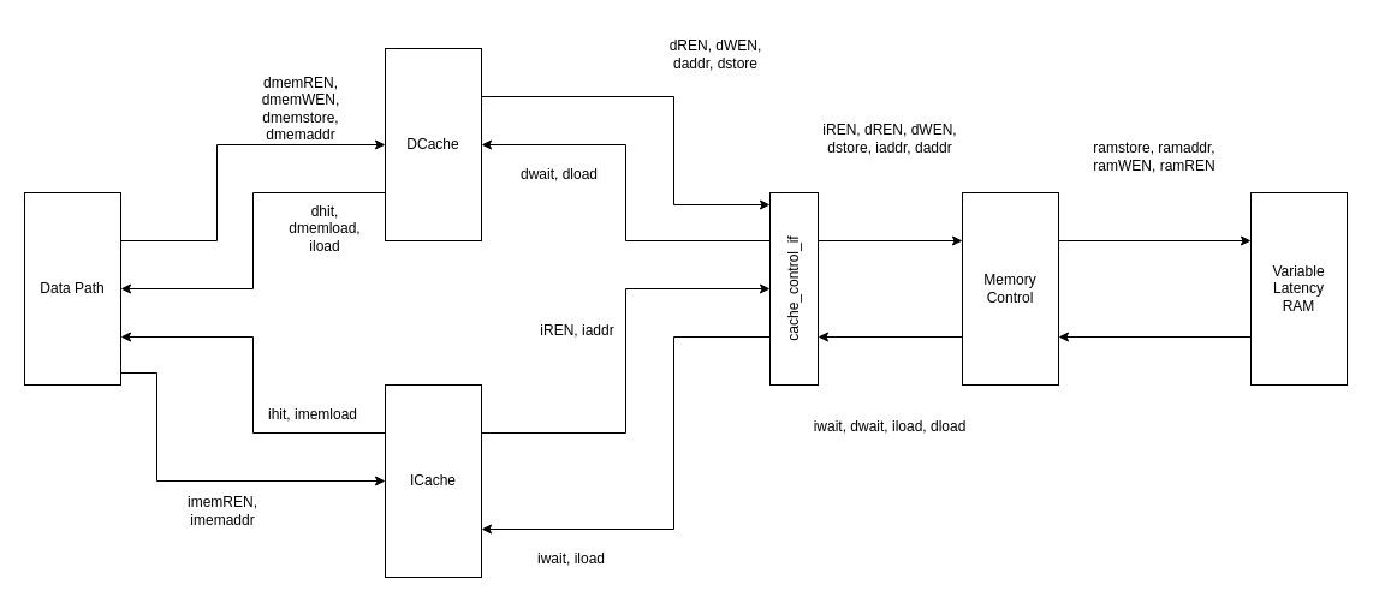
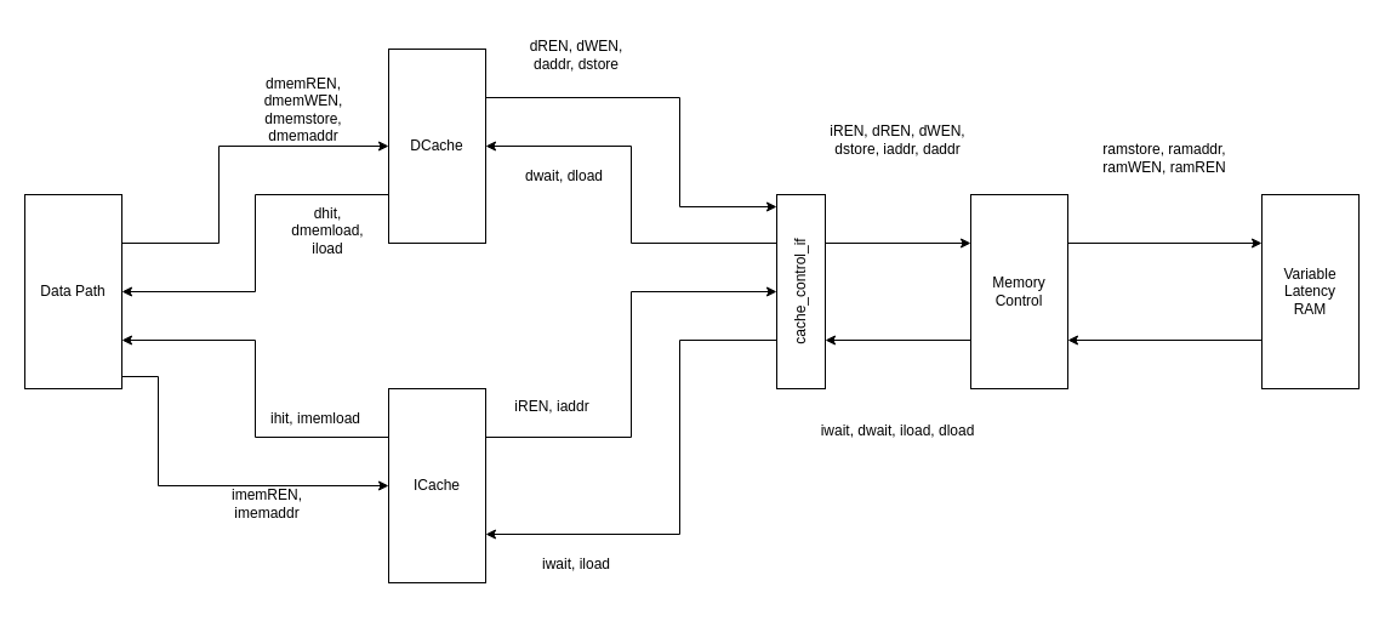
  <mxCell id="0" />
  <mxCell id="1" parent="0" />
  <mxCell id="2" value="" style="group" parent="1" vertex="1" connectable="0"><mxGeometry x="1040" y="160" width="80" height="160" as="geometry" /></mxCell>
  <mxCell id="3" value="" style="rounded=0;whiteSpace=wrap;html=1;" parent="2" vertex="1"><mxGeometry width="80" height="160" as="geometry" /></mxCell>
  <mxCell id="4" value="Variable Latency RAM" style="text;html=1;strokeColor=none;fillColor=none;align=center;verticalAlign=middle;whiteSpace=wrap;rounded=0;" parent="2" vertex="1"><mxGeometry x="10" y="65" width="60" height="30" as="geometry" /></mxCell>
  <mxCell id="5" value="" style="group" parent="1" vertex="1" connectable="0"><mxGeometry x="800" y="160" width="80" height="160" as="geometry" /></mxCell>
  <mxCell id="6" value="" style="rounded=0;whiteSpace=wrap;html=1;" parent="5" vertex="1"><mxGeometry width="80" height="160" as="geometry" /></mxCell>
  <mxCell id="7" value="Memory Control" style="text;html=1;strokeColor=none;fillColor=none;align=center;verticalAlign=middle;whiteSpace=wrap;rounded=0;" parent="5" vertex="1"><mxGeometry x="10" y="65" width="60" height="30" as="geometry" /></mxCell>
  <mxCell id="8" value="" style="group" parent="1" vertex="1" connectable="0"><mxGeometry x="20" y="160" width="80" height="160" as="geometry" /></mxCell>
  <mxCell id="9" value="" style="rounded=0;whiteSpace=wrap;html=1;" parent="8" vertex="1"><mxGeometry width="80" height="160" as="geometry" /></mxCell>
  <mxCell id="10" value="Data Path" style="text;html=1;strokeColor=none;fillColor=none;align=center;verticalAlign=middle;whiteSpace=wrap;rounded=0;" parent="8" vertex="1"><mxGeometry x="10" y="65" width="60" height="30" as="geometry" /></mxCell>
  <mxCell id="11" style="edgeStyle=orthogonalEdgeStyle;rounded=0;orthogonalLoop=1;jettySize=auto;html=1;exitX=0;exitY=0.25;exitDx=0;exitDy=0;entryX=1;entryY=0.5;entryDx=0;entryDy=0;" edge="1" parent="1" source="14" target="18"><mxGeometry relative="1" as="geometry" /></mxCell>
  <mxCell id="12" style="edgeStyle=orthogonalEdgeStyle;rounded=0;orthogonalLoop=1;jettySize=auto;html=1;exitX=0;exitY=0.75;exitDx=0;exitDy=0;entryX=1;entryY=0.75;entryDx=0;entryDy=0;" edge="1" parent="1" source="14" target="22"><mxGeometry relative="1" as="geometry"><Array as="points"><mxPoint x="560" y="280" /><mxPoint x="560" y="440" /></Array></mxGeometry></mxCell>
  <mxCell id="13" style="edgeStyle=orthogonalEdgeStyle;rounded=0;orthogonalLoop=1;jettySize=auto;html=1;exitX=1;exitY=0.25;exitDx=0;exitDy=0;entryX=0;entryY=0.25;entryDx=0;entryDy=0;" edge="1" parent="1" source="14" target="6"><mxGeometry relative="1" as="geometry" /></mxCell>
  <mxCell id="14" value="" style="rounded=0;whiteSpace=wrap;html=1;" parent="1" vertex="1"><mxGeometry x="640" y="160" width="40" height="160" as="geometry" /></mxCell>
  <mxCell id="15" value="cache_control_if" style="text;html=1;strokeColor=none;fillColor=none;align=center;verticalAlign=middle;whiteSpace=wrap;rounded=0;rotation=-90;" parent="1" vertex="1"><mxGeometry x="630" y="225" width="60" height="30" as="geometry" /></mxCell>
  <mxCell id="16" style="edgeStyle=orthogonalEdgeStyle;rounded=0;orthogonalLoop=1;jettySize=auto;html=1;exitX=0;exitY=0.5;exitDx=0;exitDy=0;entryX=1;entryY=0.5;entryDx=0;entryDy=0;" edge="1" parent="1" source="18" target="9"><mxGeometry relative="1" as="geometry"><Array as="points"><mxPoint y="160" x="320" /><mxPoint x="210" y="160" /><mxPoint x="210" y="240" /></Array></mxGeometry></mxCell>
  <mxCell id="17" style="edgeStyle=orthogonalEdgeStyle;rounded=0;orthogonalLoop=1;jettySize=auto;html=1;exitX=1;exitY=0.25;exitDx=0;exitDy=0;" edge="1" parent="1" source="18"><mxGeometry relative="1" as="geometry"><mxPoint x="640" y="170" as="targetPoint" /><Array as="points"><mxPoint x="560" y="80" /><mxPoint x="560" y="170" /><mxPoint x="640" y="170" /></Array></mxGeometry></mxCell>
  <mxCell id="18" value="" style="rounded=0;whiteSpace=wrap;html=1;" vertex="1" parent="1"><mxGeometry y="40" width="80" height="160" as="geometry" x="320" /></mxCell>
  <mxCell id="19" value="DCache" style="text;html=1;strokeColor=none;fillColor=none;align=center;verticalAlign=middle;whiteSpace=wrap;rounded=0;" vertex="1" parent="1"><mxGeometry x="330" y="105" width="60" height="30" as="geometry" /></mxCell>
  <mxCell id="20" style="edgeStyle=orthogonalEdgeStyle;rounded=0;orthogonalLoop=1;jettySize=auto;html=1;exitX=0;exitY=0.5;exitDx=0;exitDy=0;entryX=1;entryY=0.75;entryDx=0;entryDy=0;" edge="1" parent="1" source="22" target="9"><mxGeometry relative="1" as="geometry"><Array as="points"><mxPoint y="360" x="320" /><mxPoint x="210" y="360" /><mxPoint x="210" y="280" /></Array></mxGeometry></mxCell>
  <mxCell id="21" style="edgeStyle=orthogonalEdgeStyle;rounded=0;orthogonalLoop=1;jettySize=auto;html=1;exitX=1;exitY=0.25;exitDx=0;exitDy=0;entryX=0;entryY=0.5;entryDx=0;entryDy=0;" edge="1" parent="1" source="22" target="14"><mxGeometry relative="1" as="geometry" /></mxCell>
  <mxCell id="22" value="" style="rounded=0;whiteSpace=wrap;html=1;" vertex="1" parent="1"><mxGeometry y="320" width="80" height="160" as="geometry" x="320" /></mxCell>
  <mxCell id="23" value="ICache" style="text;html=1;strokeColor=none;fillColor=none;align=center;verticalAlign=middle;whiteSpace=wrap;rounded=0;" vertex="1" parent="1"><mxGeometry x="330" y="385" width="60" height="30" as="geometry" /></mxCell>
  <mxCell id="24" value="ihit, imemload" style="text;html=1;strokeColor=none;fillColor=none;align=center;verticalAlign=middle;whiteSpace=wrap;rounded=0;" vertex="1" parent="1"><mxGeometry x="220" y="320" width="80" height="50" as="geometry" /></mxCell>
  <mxCell id="25" value="dhit, dmemload, iload" style="text;html=1;strokeColor=none;fillColor=none;align=center;verticalAlign=middle;whiteSpace=wrap;rounded=0;" vertex="1" parent="1"><mxGeometry x="230" y="160" width="80" height="60" as="geometry" /></mxCell>
  <mxCell id="26" style="edgeStyle=orthogonalEdgeStyle;rounded=0;orthogonalLoop=1;jettySize=auto;html=1;exitX=1;exitY=0.25;exitDx=0;exitDy=0;entryX=0;entryY=0.5;entryDx=0;entryDy=0;" edge="1" parent="1" source="9" target="18"><mxGeometry relative="1" as="geometry"><Array as="points"><mxPoint x="180" y="200" /><mxPoint x="180" y="120" /></Array></mxGeometry></mxCell>
  <mxCell id="27" value="dmemREN, dmemWEN, dmemstore, dmemaddr" style="text;html=1;strokeColor=none;fillColor=none;align=center;verticalAlign=middle;whiteSpace=wrap;rounded=0;" vertex="1" parent="1"><mxGeometry x="210" y="60" width="80" height="60" as="geometry" /></mxCell>
  <mxCell id="28" style="edgeStyle=orthogonalEdgeStyle;rounded=0;orthogonalLoop=1;jettySize=auto;html=1;exitX=1;exitY=1;exitDx=0;exitDy=0;entryX=0;entryY=0.5;entryDx=0;entryDy=0;" edge="1" parent="1" source="9" target="22"><mxGeometry relative="1" as="geometry"><Array as="points"><mxPoint x="100" y="310" /><mxPoint x="130" y="310" /><mxPoint x="130" y="400" /></Array></mxGeometry></mxCell>
- <mxCell id="29" value="imemREN, imemaddr" style="text;html=1;strokeColor=none;fillColor=none;align=center;verticalAlign=middle;whiteSpace=wrap;rounded=0;" vertex="1" parent="1"><mxGeometry x="145" y="400" width="80" height="50" as="geometry" /></mxCell>
- <mxCell id="30" value="dREN, dWEN, daddr, dstore" style="text;html=1;strokeColor=none;fillColor=none;align=center;verticalAlign=middle;whiteSpace=wrap;rounded=0;" vertex="1" parent="1"><mxGeometry x="550" y="20" width="90" height="50" as="geometry" /></mxCell>
+ <mxCell id="29" value="imemREN, imemaddr" style="text;html=1;strokeColor=none;fillColor=none;align=center;verticalAlign=middle;whiteSpace=wrap;rounded=0;" vertex="1" parent="1"><mxGeometry x="180" y="390" width="80" height="50" as="geometry" /></mxCell>
+ <mxCell id="30" value="dREN, dWEN, daddr, dstore" style="text;html=1;strokeColor=none;fillColor=none;align=center;verticalAlign=middle;whiteSpace=wrap;rounded=0;" vertex="1" parent="1"><mxGeometry x="430" y="20" width="90" height="50" as="geometry" /></mxCell>
  <mxCell id="31" value="dwait, dload" style="text;html=1;strokeColor=none;fillColor=none;align=center;verticalAlign=middle;whiteSpace=wrap;rounded=0;" vertex="1" parent="1"><mxGeometry x="420" y="120" width="90" height="50" as="geometry" /></mxCell>
- <mxCell id="32" value="iREN, iaddr" style="text;html=1;strokeColor=none;fillColor=none;align=center;verticalAlign=middle;whiteSpace=wrap;rounded=0;" vertex="1" parent="1"><mxGeometry x="435" y="250" width="90" height="50" as="geometry" /></mxCell>
+ <mxCell id="32" value="iREN, iaddr" style="text;html=1;strokeColor=none;fillColor=none;align=center;verticalAlign=middle;whiteSpace=wrap;rounded=0;" vertex="1" parent="1"><mxGeometry x="410" y="310" width="90" height="50" as="geometry" /></mxCell>
  <mxCell id="33" value="iwait, iload" style="text;html=1;strokeColor=none;fillColor=none;align=center;verticalAlign=middle;whiteSpace=wrap;rounded=0;" vertex="1" parent="1"><mxGeometry x="430" y="440" width="90" height="50" as="geometry" /></mxCell>
  <mxCell id="34" style="edgeStyle=orthogonalEdgeStyle;rounded=0;orthogonalLoop=1;jettySize=auto;html=1;exitX=0;exitY=0.75;exitDx=0;exitDy=0;entryX=1;entryY=0.75;entryDx=0;entryDy=0;" edge="1" parent="1" source="6" target="14"><mxGeometry relative="1" as="geometry" /></mxCell>
  <mxCell id="35" style="edgeStyle=orthogonalEdgeStyle;rounded=0;orthogonalLoop=1;jettySize=auto;html=1;exitX=1;exitY=0.25;exitDx=0;exitDy=0;entryX=0;entryY=0.25;entryDx=0;entryDy=0;" edge="1" parent="1" source="6" target="3"><mxGeometry relative="1" as="geometry" /></mxCell>
  <mxCell id="36" style="edgeStyle=orthogonalEdgeStyle;rounded=0;orthogonalLoop=1;jettySize=auto;html=1;exitX=0;exitY=0.75;exitDx=0;exitDy=0;entryX=1;entryY=0.75;entryDx=0;entryDy=0;" edge="1" parent="1" source="3" target="6"><mxGeometry relative="1" as="geometry" /></mxCell>
  <mxCell id="37" value="ramstore, ramaddr, ramWEN, ramREN" style="text;html=1;strokeColor=none;fillColor=none;align=center;verticalAlign=middle;whiteSpace=wrap;rounded=0;" vertex="1" parent="1"><mxGeometry x="890" y="75" width="140" height="110" as="geometry" /></mxCell>
  <mxCell id="38" value="iREN, dREN, dWEN, dstore, iaddr, daddr" style="text;html=1;strokeColor=none;fillColor=none;align=center;verticalAlign=middle;whiteSpace=wrap;rounded=0;" vertex="1" parent="1"><mxGeometry x="670" y="60" width="140" height="110" as="geometry" /></mxCell>
  <mxCell id="39" value="iwait, dwait, iload, dload" style="text;html=1;strokeColor=none;fillColor=none;align=center;verticalAlign=middle;whiteSpace=wrap;rounded=0;" vertex="1" parent="1"><mxGeometry x="670" y="300" width="140" height="110" as="geometry" /></mxCell>
